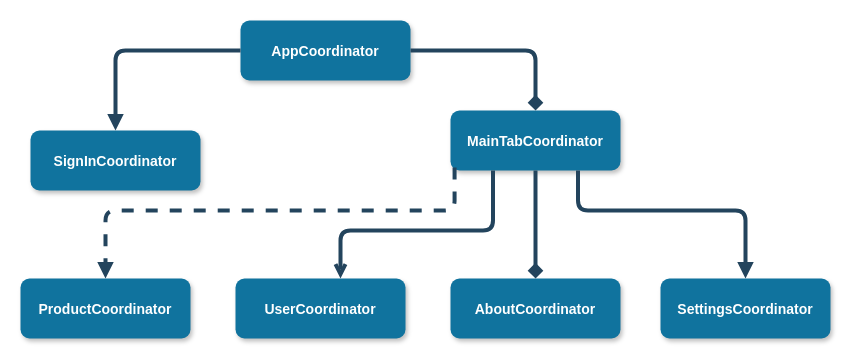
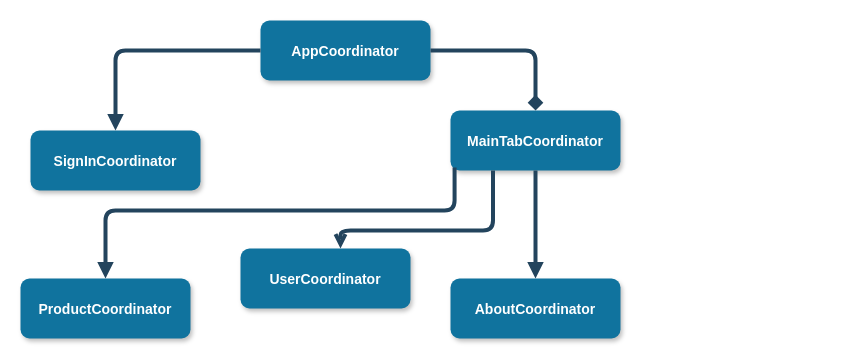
  <mxCell id="0" />
  <mxCell id="1" parent="0" />
- <mxCell id="2" value="AppCoordinator" style="rounded=1;fillColor=#10739E;strokeColor=none;shadow=1;gradientColor=none;fontStyle=1;fontColor=#FFFFFF;fontSize=14;" parent="1" vertex="1"><mxGeometry x="240" y="20" width="170" height="60" as="geometry" /></mxCell>
+ <mxCell id="2" value="AppCoordinator" style="rounded=1;fillColor=#10739E;strokeColor=none;shadow=1;gradientColor=none;fontStyle=1;fontColor=#FFFFFF;fontSize=14;" parent="1" vertex="1"><mxGeometry x="260" y="20" width="170" height="60" as="geometry" /></mxCell>
  <mxCell id="3" value="SignInCoordinator" style="rounded=1;fillColor=#10739E;strokeColor=none;shadow=1;gradientColor=none;fontStyle=1;fontColor=#FFFFFF;fontSize=14;" parent="1" vertex="1"><mxGeometry x="30" y="130" width="170" height="60" as="geometry" /></mxCell>
- <mxCell id="4" value="UserCoordinator" style="rounded=1;fillColor=#10739E;strokeColor=none;shadow=1;gradientColor=none;fontStyle=1;fontColor=#FFFFFF;fontSize=14;" parent="1" vertex="1"><mxGeometry x="235" y="278" width="170" height="60" as="geometry" /></mxCell>
+ <mxCell id="4" value="UserCoordinator" style="rounded=1;fillColor=#10739E;strokeColor=none;shadow=1;gradientColor=none;fontStyle=1;fontColor=#FFFFFF;fontSize=14;" parent="1" vertex="1"><mxGeometry x="240" y="248" width="170" height="60" as="geometry" /></mxCell>
  <mxCell id="5" value="ProductCoordinator" style="rounded=1;fillColor=#10739E;strokeColor=none;shadow=1;gradientColor=none;fontStyle=1;fontColor=#FFFFFF;fontSize=14;" parent="1" vertex="1"><mxGeometry x="20" y="278" width="170" height="60" as="geometry" /></mxCell>
  <mxCell id="6" value="MainTabCoordinator" style="rounded=1;fillColor=#10739E;strokeColor=none;shadow=1;gradientColor=none;fontStyle=1;fontColor=#FFFFFF;fontSize=14;" parent="1" vertex="1"><mxGeometry x="450" y="110" width="170" height="60" as="geometry" /></mxCell>
- <mxCell id="7" value="SettingsCoordinator" style="rounded=1;fillColor=#10739E;strokeColor=none;shadow=1;gradientColor=none;fontStyle=1;fontColor=#FFFFFF;fontSize=14;" parent="1" vertex="1"><mxGeometry x="660" y="278" width="170" height="60" as="geometry" /></mxCell>
  <mxCell id="8" value="AboutCoordinator" style="rounded=1;fillColor=#10739E;strokeColor=none;shadow=1;gradientColor=none;fontStyle=1;fontColor=#FFFFFF;fontSize=14;" parent="1" vertex="1"><mxGeometry x="450" y="278" width="170" height="60" as="geometry" /></mxCell>
  <mxCell id="9" value="" style="edgeStyle=elbowEdgeStyle;elbow=vertical;strokeWidth=4;endArrow=block;endFill=1;fontStyle=1;strokeColor=#23445D;exitX=0;exitY=0.5;exitDx=0;exitDy=0;entryX=0.5;entryY=0;entryDx=0;entryDy=0;" parent="1" source="2" target="3" edge="1"><mxGeometry x="22" y="165.5" width="100" height="100" as="geometry"><mxPoint x="-338" y="175.5" as="sourcePoint" /><mxPoint x="-238" y="75.5" as="targetPoint" /><Array as="points"><mxPoint x="170" y="50" /></Array></mxGeometry></mxCell>
- <mxCell id="10" value="" style="strokeWidth=4;endArrow=block;endFill=1;fontStyle=1;strokeColor=#23445D;edgeStyle=elbowEdgeStyle;elbow=vertical;exitX=0.024;exitY=0.95;exitDx=0;exitDy=0;exitPerimeter=0;dashed=1;" parent="1" source="6" target="5" edge="1"><mxGeometry x="22" y="165.5" width="100" height="100" as="geometry"><mxPoint x="380" y="140" as="sourcePoint" /><mxPoint x="-238" y="75.5" as="targetPoint" /><Array as="points"><mxPoint x="270" y="210" /><mxPoint x="250" y="220" /></Array></mxGeometry></mxCell>
+ <mxCell id="10" value="" style="strokeWidth=4;endArrow=block;endFill=1;fontStyle=1;strokeColor=#23445D;edgeStyle=elbowEdgeStyle;elbow=vertical;exitX=0.024;exitY=0.95;exitDx=0;exitDy=0;exitPerimeter=0;" parent="1" source="6" target="5" edge="1"><mxGeometry x="22" y="165.5" width="100" height="100" as="geometry"><mxPoint x="380" y="140" as="sourcePoint" /><mxPoint x="-238" y="75.5" as="targetPoint" /><Array as="points"><mxPoint x="270" y="210" /><mxPoint x="250" y="220" /></Array></mxGeometry></mxCell>
  <mxCell id="11" value="" style="edgeStyle=elbowEdgeStyle;elbow=vertical;strokeWidth=4;endArrow=open;endFill=1;fontStyle=1;strokeColor=#23445D;exitX=0.25;exitY=1;exitDx=0;exitDy=0;" parent="1" source="6" target="4" edge="1"><mxGeometry x="22" y="165.5" width="100" height="100" as="geometry"><mxPoint x="520" y="190" as="sourcePoint" /><mxPoint x="-238" y="75.5" as="targetPoint" /><Array as="points"><mxPoint x="340" y="230" /><mxPoint x="420" y="230" /></Array></mxGeometry></mxCell>
  <mxCell id="12" value="" style="edgeStyle=elbowEdgeStyle;strokeWidth=4;endArrow=diamond;endFill=1;fontStyle=1;strokeColor=#23445D;entryX=0.5;entryY=0;entryDx=0;entryDy=0;exitX=1;exitY=0.5;exitDx=0;exitDy=0;elbow=vertical;" parent="1" source="2" target="6" edge="1"><mxGeometry x="22" y="165.5" width="100" height="100" as="geometry"><mxPoint x="460" y="60" as="sourcePoint" /><mxPoint x="22" y="535.5" as="targetPoint" /><Array as="points"><mxPoint x="470" y="50" /></Array></mxGeometry></mxCell>
- <mxCell id="13" value="" style="edgeStyle=elbowEdgeStyle;elbow=vertical;strokeWidth=4;endArrow=diamond;endFill=1;fontStyle=1;strokeColor=#23445D;exitX=0.5;exitY=1;exitDx=0;exitDy=0;entryX=0.5;entryY=0;entryDx=0;entryDy=0;" edge="1" parent="1" source="6" target="8"><mxGeometry x="32" y="175.5" width="100" height="100" as="geometry"><mxPoint x="510" y="180" as="sourcePoint" /><mxPoint x="430" y="260" as="targetPoint" /><Array as="points"><mxPoint x="480" y="210" /></Array></mxGeometry></mxCell>
- <mxCell id="14" value="" style="edgeStyle=elbowEdgeStyle;elbow=vertical;strokeWidth=4;endArrow=block;endFill=1;fontStyle=1;strokeColor=#23445D;exitX=0.75;exitY=1;exitDx=0;exitDy=0;entryX=0.5;entryY=0;entryDx=0;entryDy=0;" edge="1" parent="1" source="6" target="7"><mxGeometry x="42" y="185.5" width="100" height="100" as="geometry"><mxPoint x="520" y="190" as="sourcePoint" /><mxPoint x="440" y="270" as="targetPoint" /><Array as="points"><mxPoint x="670" y="210" /></Array></mxGeometry></mxCell>
+ <mxCell id="13" value="" style="edgeStyle=elbowEdgeStyle;elbow=vertical;strokeWidth=4;endArrow=block;endFill=1;fontStyle=1;strokeColor=#23445D;exitX=0.5;exitY=1;exitDx=0;exitDy=0;entryX=0.5;entryY=0;entryDx=0;entryDy=0;" edge="1" parent="1" source="6" target="8"><mxGeometry x="32" y="175.5" width="100" height="100" as="geometry"><mxPoint x="510" y="180" as="sourcePoint" /><mxPoint x="430" y="260" as="targetPoint" /><Array as="points"><mxPoint x="480" y="210" /></Array></mxGeometry></mxCell>
